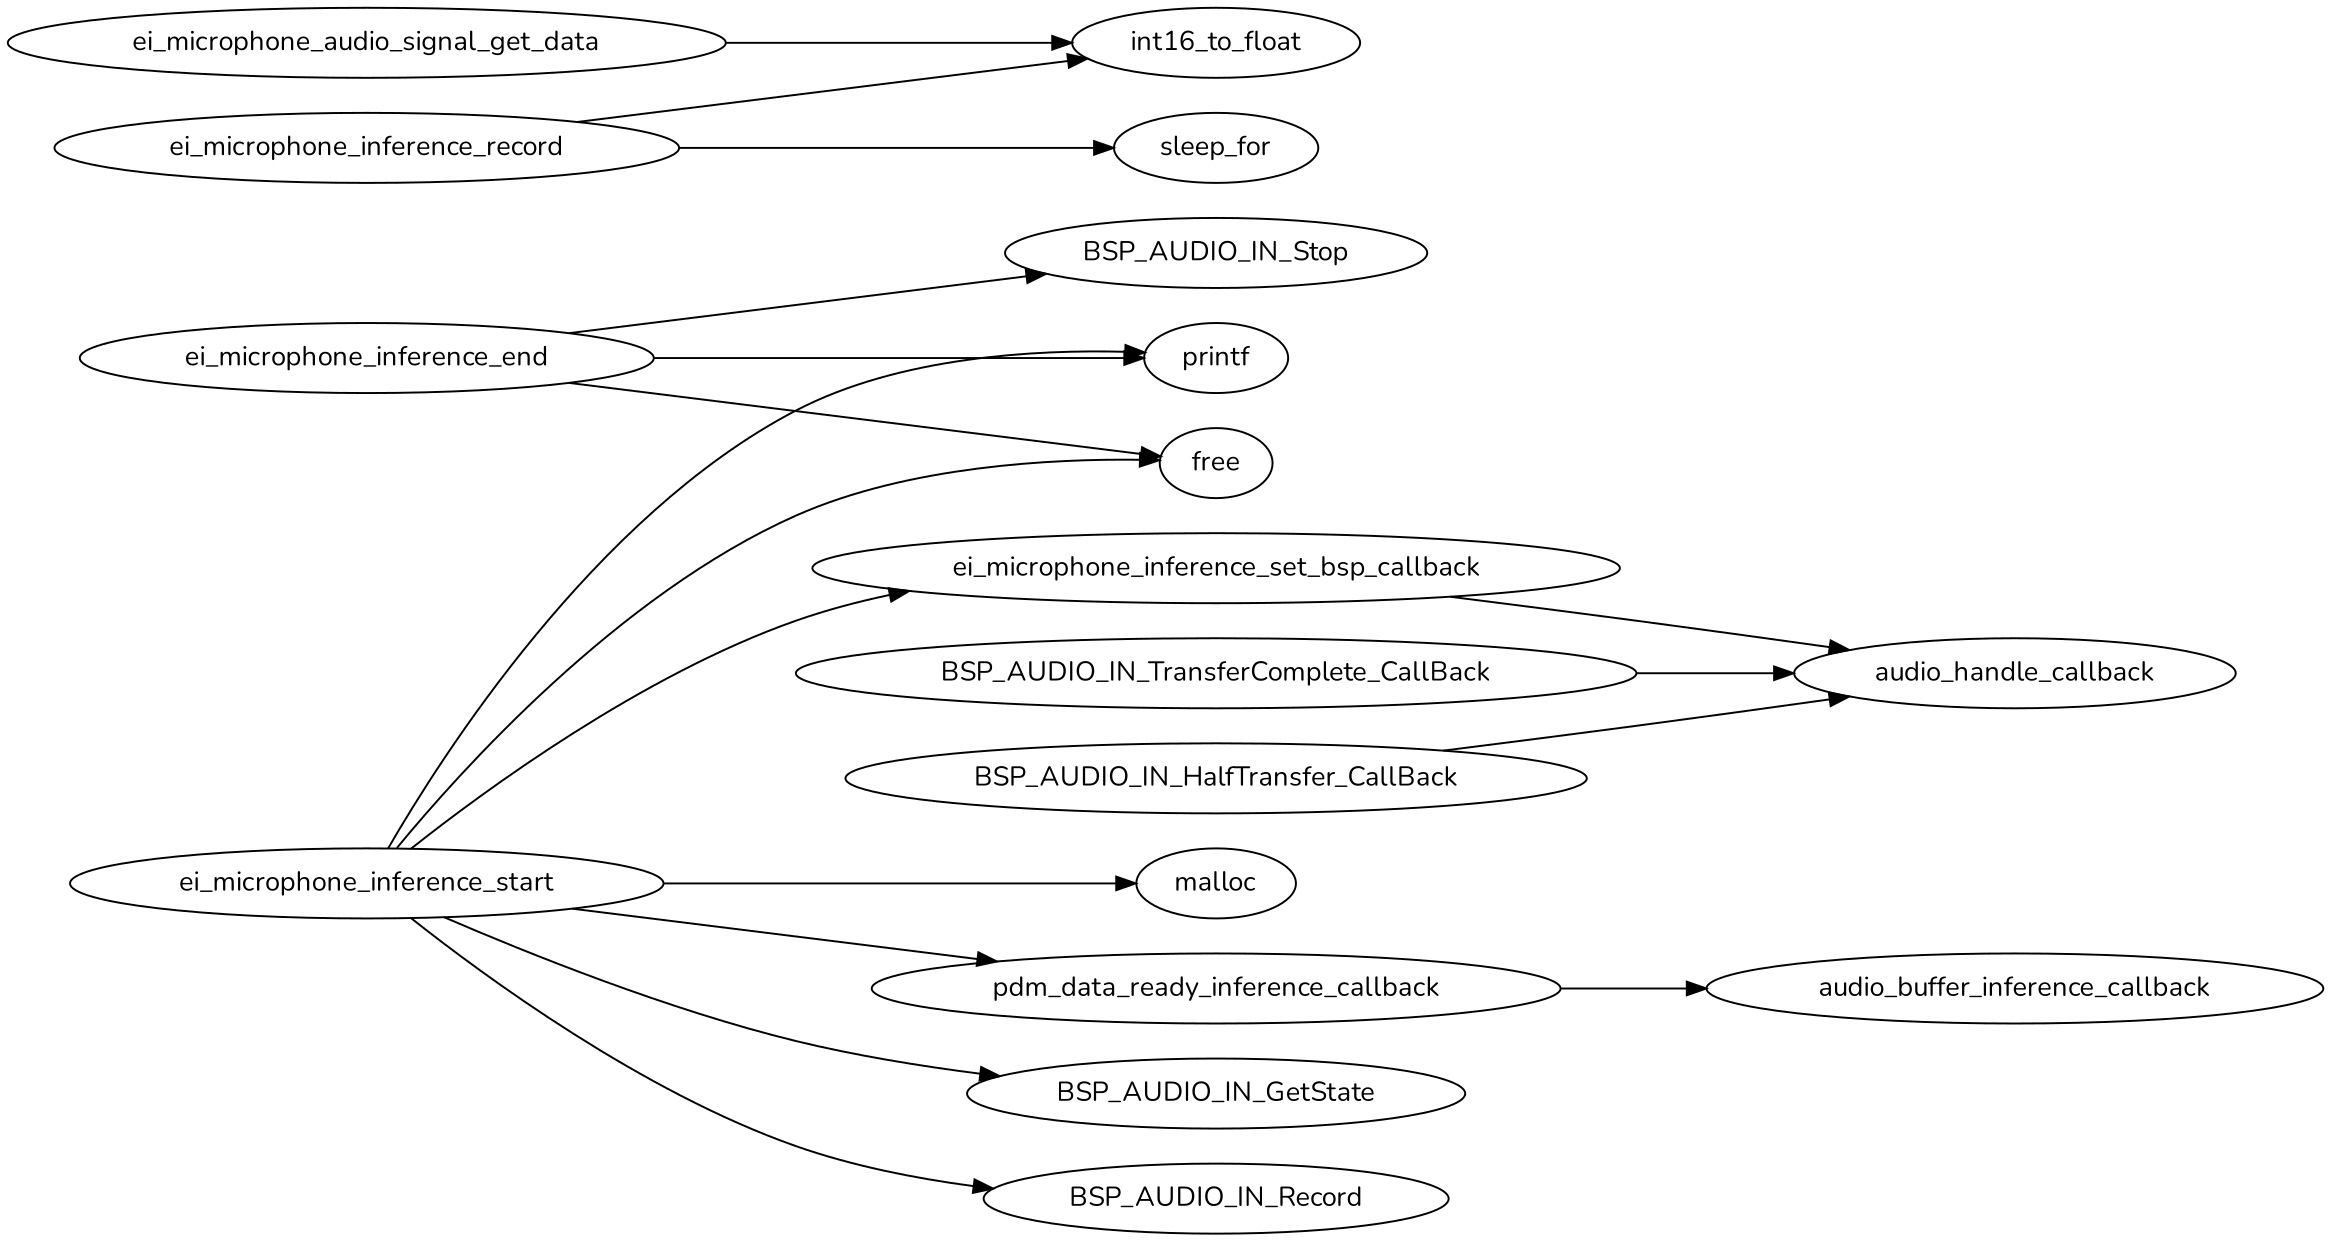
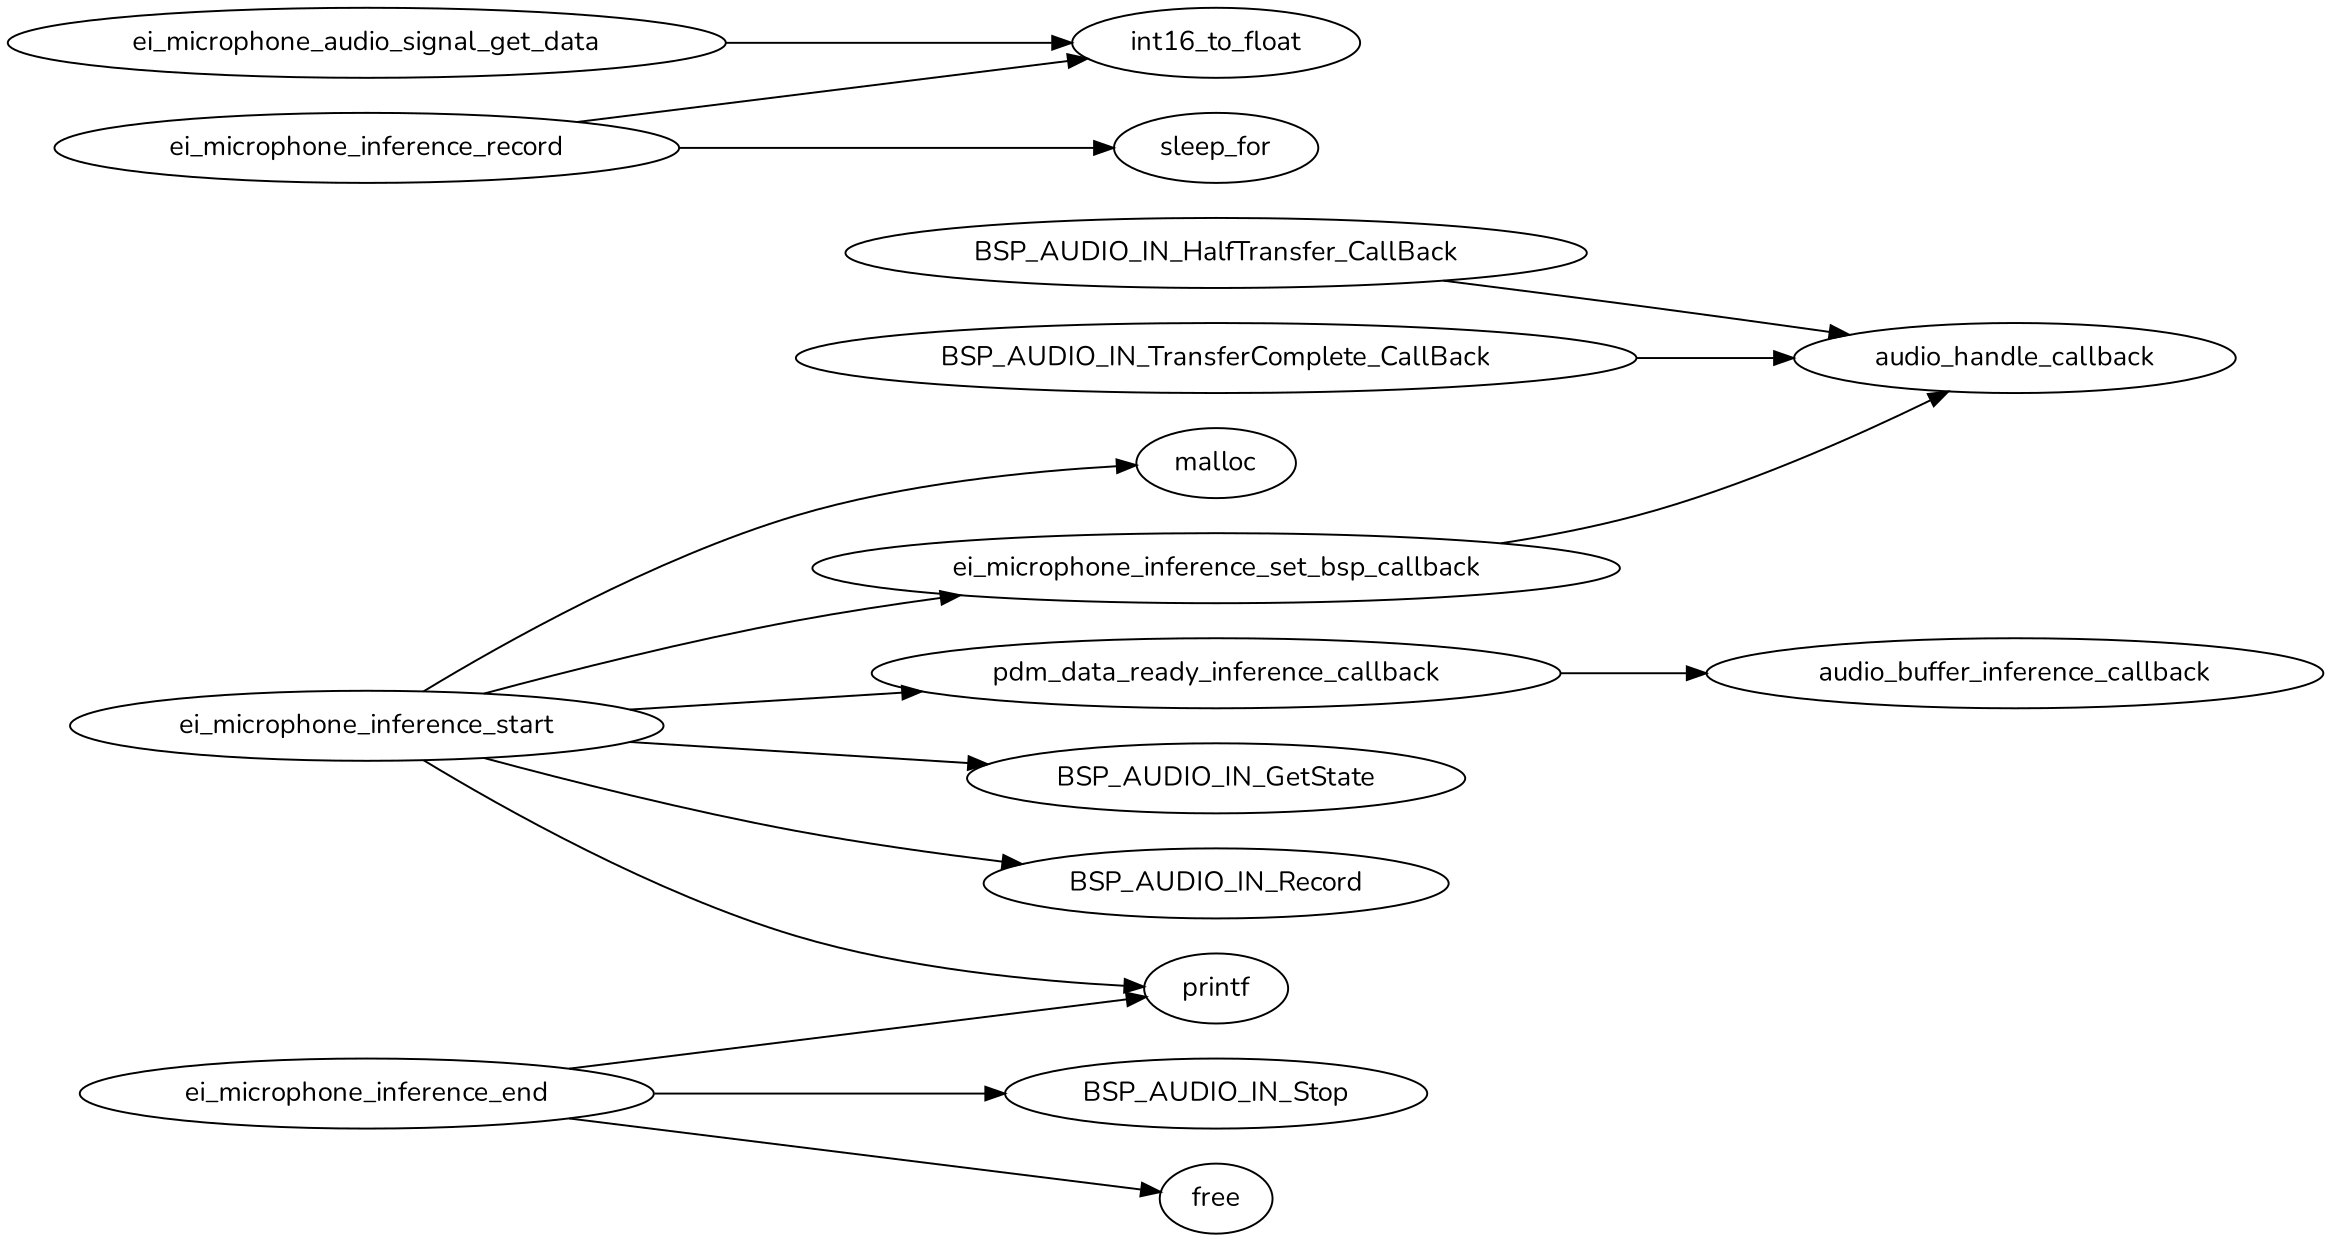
  strict digraph {
    fontname=Nunito
    rankdir=LR
    splines=true
    node [fontname=Nunito nest_level=1 src_line=-1]
    edge [fontname=Nunito]
    BSP_AUDIO_IN_HalfTransfer_CallBack [height=0.5 nest_level=0 src_line=217 width=5.2898]
    audio_handle_callback [height=0.5 src_line=55 width=3.1594]
    BSP_AUDIO_IN_TransferComplete_CallBack [height=0.5 nest_level=0 src_line=229 width=5.9939]
    ei_microphone_audio_signal_get_data [height=0.5 nest_level=0 src_line=174 width=5.1273]
    int16_to_float [height=0.5 width=2.0582]
    ei_microphone_inference_end [height=0.5 nest_level=0 src_line=186 width=4.0982]
    BSP_AUDIO_IN_Stop [height=0.5 width=3.015]
    printf [height=0.5 width=1.0291]
    free [height=0.5 width=0.81243]
    ei_microphone_inference_record [height=0.5 nest_level=0 src_line=151 width=4.4593]
    sleep_for [height=0.5 width=1.4624]
    ei_microphone_inference_start [height=0.5 nest_level=0 src_line=100 width=4.2427]
    malloc [height=0.5 width=1.1374]
    ei_microphone_inference_set_bsp_callback [height=0.5 src_line=207 width=5.7592]
    pdm_data_ready_inference_callback [height=0.5 src_line=83 width=4.9107]
    BSP_AUDIO_IN_GetState [height=0.5 width=3.5566]
    BSP_AUDIO_IN_Record [height=0.5 width=3.3219]
    audio_buffer_inference_callback [height=0.5 nest_level=2 src_line=65 width=4.4052]
    BSP_AUDIO_IN_HalfTransfer_CallBack -> audio_handle_callback
    BSP_AUDIO_IN_TransferComplete_CallBack -> audio_handle_callback
    ei_microphone_audio_signal_get_data -> int16_to_float
    ei_microphone_inference_end -> BSP_AUDIO_IN_Stop
    ei_microphone_inference_end -> printf
    ei_microphone_inference_end -> free
    ei_microphone_inference_record -> int16_to_float
    ei_microphone_inference_record -> sleep_for
    ei_microphone_inference_start -> printf
-   ei_microphone_inference_start -> free
    ei_microphone_inference_start -> malloc
    ei_microphone_inference_start -> ei_microphone_inference_set_bsp_callback
    ei_microphone_inference_start -> pdm_data_ready_inference_callback
    ei_microphone_inference_start -> BSP_AUDIO_IN_GetState
    ei_microphone_inference_start -> BSP_AUDIO_IN_Record
    ei_microphone_inference_set_bsp_callback -> audio_handle_callback
    pdm_data_ready_inference_callback -> audio_buffer_inference_callback
  }
